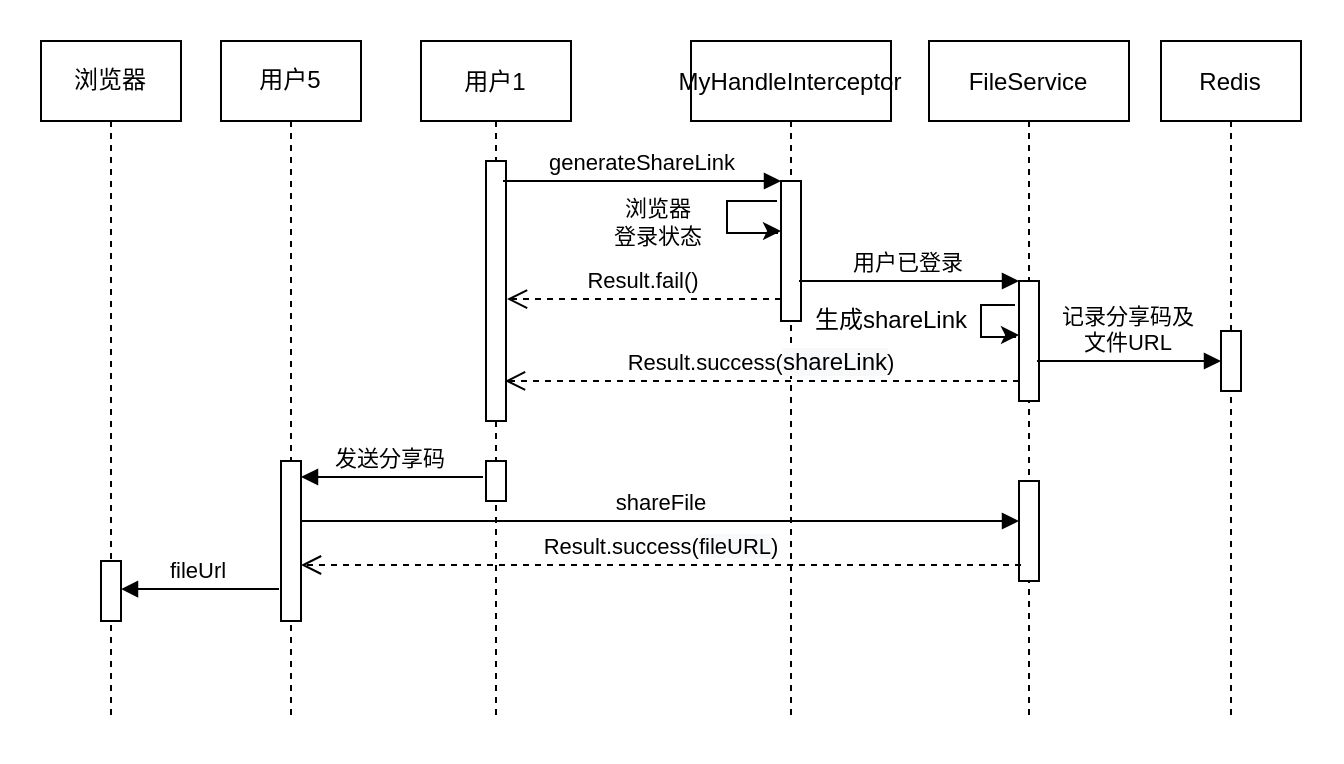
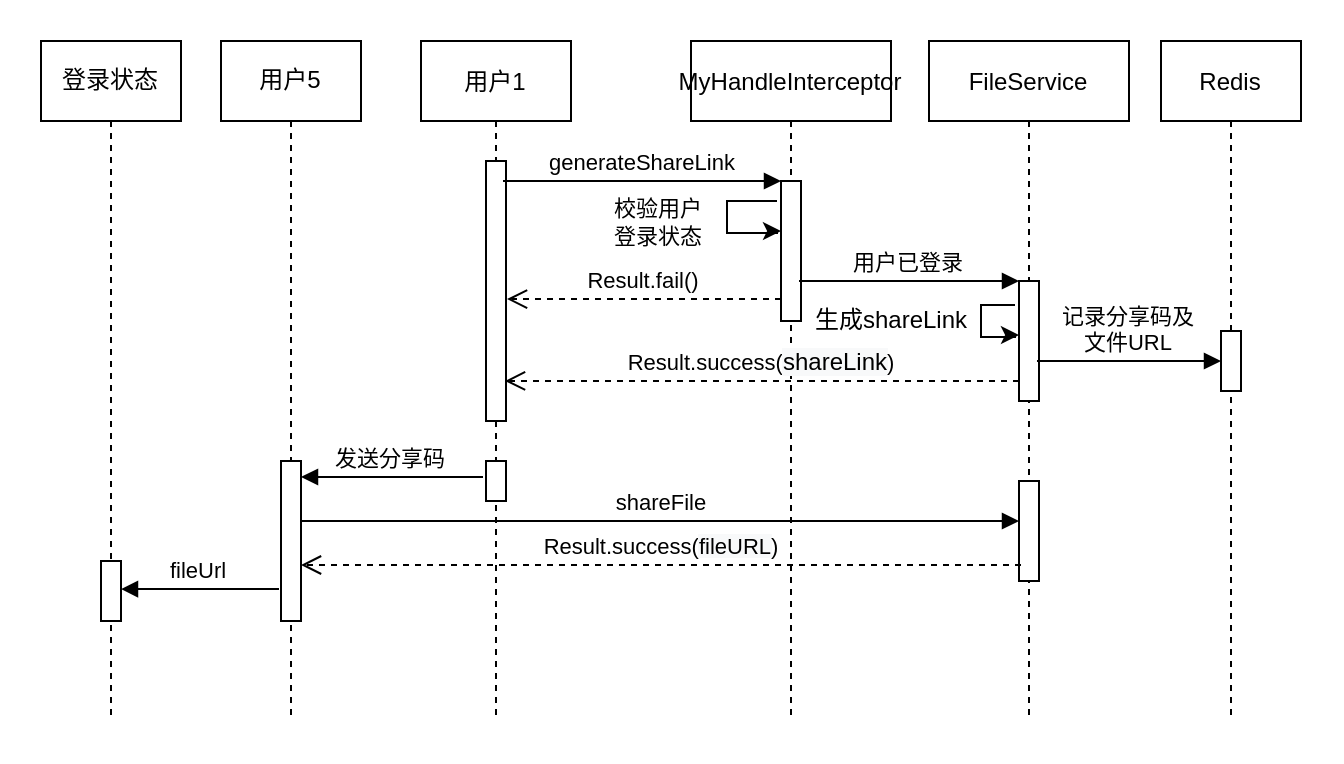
  <mxCell id="0" />
  <mxCell id="1" parent="0" />
  <mxCell id="2" value="用户1" style="shape=umlLifeline;perimeter=lifelinePerimeter;container=1;collapsible=0;recursiveResize=0;rounded=0;shadow=0;strokeWidth=1;" vertex="1" parent="1"><mxGeometry x="210" y="20" width="75" height="340" as="geometry" /></mxCell>
  <mxCell id="3" value="" style="points=[];perimeter=orthogonalPerimeter;rounded=0;shadow=0;strokeWidth=1;" vertex="1" parent="2"><mxGeometry x="32.5" y="60" width="10" height="130" as="geometry" /></mxCell>
  <mxCell id="4" value="" style="points=[];perimeter=orthogonalPerimeter;rounded=0;shadow=0;strokeWidth=1;" vertex="1" parent="2"><mxGeometry x="32.5" y="210" width="10" height="20" as="geometry" /></mxCell>
  <mxCell id="5" value="文件" style="shape=umlLifeline;perimeter=lifelinePerimeter;container=1;collapsible=0;recursiveResize=0;rounded=0;shadow=0;strokeWidth=1;" vertex="1" parent="1"><mxGeometry x="345" y="20" width="100" height="340" as="geometry" /></mxCell>
  <mxCell id="6" value="MyHandleInterceptor" style="shape=umlLifeline;perimeter=lifelinePerimeter;container=1;collapsible=0;recursiveResize=0;rounded=0;shadow=0;strokeWidth=1;" vertex="1" parent="5"><mxGeometry width="100" height="340" as="geometry" /></mxCell>
  <mxCell id="7" value="" style="points=[];perimeter=orthogonalPerimeter;rounded=0;shadow=0;strokeWidth=1;" vertex="1" parent="6"><mxGeometry x="45" y="70" width="10" height="70" as="geometry" /></mxCell>
  <mxCell id="8" value="" style="endArrow=classic;html=1;rounded=0;edgeStyle=orthogonalEdgeStyle;entryX=0.2;entryY=0.633;entryDx=0;entryDy=0;entryPerimeter=0;" edge="1" parent="6"><mxGeometry width="50" height="50" relative="1" as="geometry"><mxPoint x="43" y="80" as="sourcePoint" /><mxPoint x="45" y="94.99" as="targetPoint" /><Array as="points"><mxPoint x="18" y="80" /><mxPoint x="18" y="96" /><mxPoint x="43" y="96" /><mxPoint x="43" y="95" /></Array></mxGeometry></mxCell>
  <mxCell id="9" value="Result.success(&lt;span style=&quot;font-size: 12px ; background-color: rgb(248 , 249 , 250)&quot;&gt;shareLink&lt;/span&gt;)" style="html=1;verticalAlign=bottom;endArrow=open;dashed=1;endSize=8;rounded=0;entryX=0.95;entryY=0.846;entryDx=0;entryDy=0;entryPerimeter=0;" edge="1" parent="6" target="3"><mxGeometry relative="1" as="geometry"><mxPoint x="164" y="170" as="sourcePoint" /><mxPoint x="-96" y="170" as="targetPoint" /></mxGeometry></mxCell>
  <mxCell id="10" value="generateShareLink" style="verticalAlign=bottom;endArrow=block;shadow=0;strokeWidth=1;exitX=1.1;exitY=0.108;exitDx=0;exitDy=0;exitPerimeter=0;" edge="1" parent="1"><mxGeometry relative="1" as="geometry"><mxPoint x="251" y="90" as="sourcePoint" /><mxPoint x="390" y="90" as="targetPoint" /></mxGeometry></mxCell>
- <mxCell id="11" value="&lt;div style=&quot;text-align: center&quot;&gt;&lt;font face=&quot;helvetica&quot;&gt;&lt;span style=&quot;font-size: 11px ; background-color: rgb(255 , 255 , 255)&quot;&gt;浏览器&lt;br&gt;登录状态&lt;/span&gt;&lt;/font&gt;&lt;/div&gt;" style="text;whiteSpace=wrap;html=1;" vertex="1" parent="1"><mxGeometry x="305" y="90" width="70" height="30" as="geometry" /></mxCell>
+ <mxCell id="11" value="&lt;div style=&quot;text-align: center&quot;&gt;&lt;font face=&quot;helvetica&quot;&gt;&lt;span style=&quot;font-size: 11px ; background-color: rgb(255 , 255 , 255)&quot;&gt;校验用户&lt;br&gt;登录状态&lt;/span&gt;&lt;/font&gt;&lt;/div&gt;" style="text;whiteSpace=wrap;html=1;" vertex="1" parent="1"><mxGeometry x="305" y="90" width="70" height="30" as="geometry" /></mxCell>
  <mxCell id="12" value="Result.fail()" style="html=1;verticalAlign=bottom;endArrow=open;dashed=1;endSize=8;rounded=0;entryX=1.05;entryY=0.531;entryDx=0;entryDy=0;entryPerimeter=0;" edge="1" parent="1" target="3"><mxGeometry relative="1" as="geometry"><mxPoint x="390" y="149" as="sourcePoint" /><mxPoint x="250" y="149" as="targetPoint" /></mxGeometry></mxCell>
  <mxCell id="13" value="FileService" style="shape=umlLifeline;perimeter=lifelinePerimeter;container=1;collapsible=0;recursiveResize=0;rounded=0;shadow=0;strokeWidth=1;" vertex="1" parent="1"><mxGeometry x="464" y="20" width="100" height="340" as="geometry" /></mxCell>
  <mxCell id="14" value="" style="points=[];perimeter=orthogonalPerimeter;rounded=0;shadow=0;strokeWidth=1;" vertex="1" parent="13"><mxGeometry x="45" y="120" width="10" height="60" as="geometry" /></mxCell>
  <mxCell id="15" value="" style="endArrow=classic;html=1;rounded=0;edgeStyle=orthogonalEdgeStyle;entryX=0.2;entryY=0.633;entryDx=0;entryDy=0;entryPerimeter=0;" edge="1" parent="13"><mxGeometry width="50" height="50" relative="1" as="geometry"><mxPoint x="43" y="132" as="sourcePoint" /><mxPoint x="45" y="146.99" as="targetPoint" /><Array as="points"><mxPoint x="26" y="132" /><mxPoint x="26" y="148" /><mxPoint x="43" y="148" /><mxPoint x="43" y="147" /></Array></mxGeometry></mxCell>
  <mxCell id="16" value="生成shareLink" style="text;html=1;align=center;verticalAlign=middle;resizable=0;points=[];autosize=1;strokeColor=none;fillColor=none;" vertex="1" parent="13"><mxGeometry x="-64" y="130" width="90" height="20" as="geometry" /></mxCell>
  <mxCell id="17" value="" style="points=[];perimeter=orthogonalPerimeter;rounded=0;shadow=0;strokeWidth=1;" vertex="1" parent="13"><mxGeometry x="45" y="220" width="10" height="50" as="geometry" /></mxCell>
  <mxCell id="18" value="用户已登录" style="verticalAlign=bottom;endArrow=block;shadow=0;strokeWidth=1;exitX=0.9;exitY=0.714;exitDx=0;exitDy=0;exitPerimeter=0;entryX=0;entryY=0;entryDx=0;entryDy=0;entryPerimeter=0;" edge="1" parent="1" source="7" target="14"><mxGeometry relative="1" as="geometry"><mxPoint x="376" y="140" as="sourcePoint" /><mxPoint x="520" y="140" as="targetPoint" /></mxGeometry></mxCell>
  <mxCell id="19" value="Redis" style="shape=umlLifeline;perimeter=lifelinePerimeter;container=1;collapsible=0;recursiveResize=0;rounded=0;shadow=0;strokeWidth=1;" vertex="1" parent="1"><mxGeometry x="580" y="20" width="70" height="340" as="geometry" /></mxCell>
  <mxCell id="20" value="" style="points=[];perimeter=orthogonalPerimeter;rounded=0;shadow=0;strokeWidth=1;" vertex="1" parent="19"><mxGeometry x="30" y="145" width="10" height="30" as="geometry" /></mxCell>
  <mxCell id="21" value="记录分享码及&#10;文件URL" style="verticalAlign=bottom;endArrow=block;shadow=0;strokeWidth=1;exitX=0.9;exitY=0.667;exitDx=0;exitDy=0;exitPerimeter=0;" edge="1" parent="1" source="14"><mxGeometry relative="1" as="geometry"><mxPoint x="519" y="179.5" as="sourcePoint" /><mxPoint x="610" y="180" as="targetPoint" /></mxGeometry></mxCell>
  <mxCell id="22" value="用户5" style="shape=umlLifeline;perimeter=lifelinePerimeter;whiteSpace=wrap;html=1;container=1;collapsible=0;recursiveResize=0;outlineConnect=0;" vertex="1" parent="1"><mxGeometry x="110" y="20" width="70" height="340" as="geometry" /></mxCell>
  <mxCell id="23" value="" style="points=[];perimeter=orthogonalPerimeter;rounded=0;shadow=0;strokeWidth=1;" vertex="1" parent="22"><mxGeometry x="30" y="210" width="10" height="80" as="geometry" /></mxCell>
  <mxCell id="24" value="发送分享码" style="verticalAlign=bottom;endArrow=block;shadow=0;strokeWidth=1;exitX=-0.15;exitY=0.4;exitDx=0;exitDy=0;exitPerimeter=0;" edge="1" parent="1" source="4" target="23"><mxGeometry relative="1" as="geometry"><mxPoint x="120" y="290" as="sourcePoint" /><mxPoint x="230" y="290.02" as="targetPoint" /></mxGeometry></mxCell>
  <mxCell id="25" value="shareFile" style="html=1;verticalAlign=bottom;endArrow=block;rounded=0;" edge="1" parent="1" target="17"><mxGeometry width="80" relative="1" as="geometry"><mxPoint x="150" y="260" as="sourcePoint" /><mxPoint x="240" y="280" as="targetPoint" /></mxGeometry></mxCell>
  <mxCell id="26" value="Result.success(&lt;span style=&quot;background-color: rgb(248 , 249 , 250)&quot;&gt;fileURL&lt;/span&gt;)" style="html=1;verticalAlign=bottom;endArrow=open;dashed=1;endSize=8;rounded=0;entryX=1;entryY=0.65;entryDx=0;entryDy=0;entryPerimeter=0;exitX=0.1;exitY=0.84;exitDx=0;exitDy=0;exitPerimeter=0;" edge="1" parent="1" source="17" target="23"><mxGeometry relative="1" as="geometry"><mxPoint x="514" y="282" as="sourcePoint" /><mxPoint x="210" y="290" as="targetPoint" /></mxGeometry></mxCell>
- <mxCell id="27" value="浏览器" style="shape=umlLifeline;perimeter=lifelinePerimeter;whiteSpace=wrap;html=1;container=1;collapsible=0;recursiveResize=0;outlineConnect=0;" vertex="1" parent="1"><mxGeometry x="20" y="20" width="70" height="340" as="geometry" /></mxCell>
+ <mxCell id="27" value="登录状态" style="shape=umlLifeline;perimeter=lifelinePerimeter;whiteSpace=wrap;html=1;container=1;collapsible=0;recursiveResize=0;outlineConnect=0;" vertex="1" parent="1"><mxGeometry x="20" y="20" width="70" height="340" as="geometry" /></mxCell>
  <mxCell id="28" value="" style="points=[];perimeter=orthogonalPerimeter;rounded=0;shadow=0;strokeWidth=1;" vertex="1" parent="27"><mxGeometry x="30" y="260" width="10" height="30" as="geometry" /></mxCell>
  <mxCell id="29" value="fileUrl" style="verticalAlign=bottom;endArrow=block;shadow=0;strokeWidth=1;exitX=-0.1;exitY=0.8;exitDx=0;exitDy=0;exitPerimeter=0;entryX=1;entryY=0.467;entryDx=0;entryDy=0;entryPerimeter=0;" edge="1" parent="1" source="23" target="28"><mxGeometry relative="1" as="geometry"><mxPoint x="141" y="294.5" as="sourcePoint" /><mxPoint x="50" y="294.5" as="targetPoint" /></mxGeometry></mxCell>
